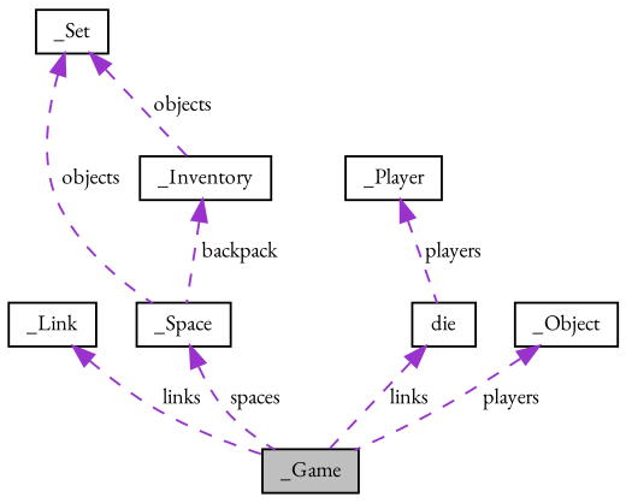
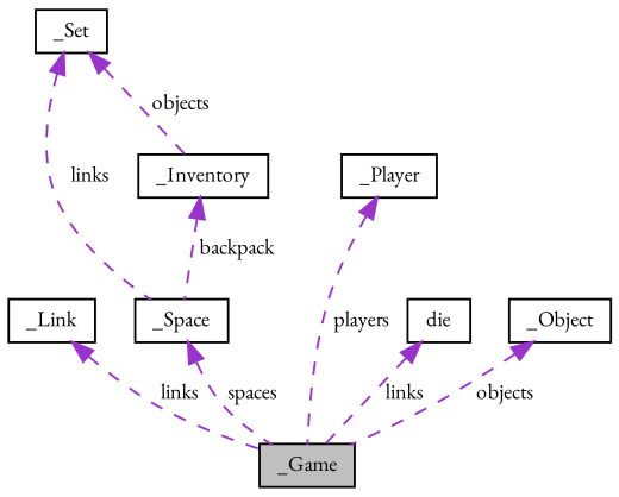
  digraph {
    fontname="EB Garamond"
    node [color=black fillcolor=white fontname="EB Garamond" fontsize=10 shape=record style=filled]
    edge [color=darkorchid3 dir=back fontname="EB Garamond" fontsize=10 labelfontname=Helvetica labelfontsize=10 style=dashed]
    n1 [fillcolor=grey75 fontcolor=black height=0.2 label=_Game width=0.4]
    n2 [height=0.2 label=_Link width=0.4]
    n3 [height=0.2 label=_Space width=0.4]
    n4 [height=0.2 label=_Set width=0.4]
    n5 [height=0.2 label=_Inventory width=0.4]
    n6 [height=0.2 label=die width=0.4]
    n7 [height=0.2 label=_Object width=0.4]
    n8 [height=0.2 label=_Player width=0.4]
    n2 -> n1 [label=" links"]
    n3 -> n1 [label=" spaces"]
-   n4 -> n3 [label=" objects"]
+   n4 -> n3 [label=" links"]
    n4 -> n5 [label=" objects"]
    n5 -> n3 [label=" backpack"]
    n6 -> n1 [label=" links"]
-   n7 -> n1 [label=" players"]
-   n8 -> n6 [label=" players"]
+   n7 -> n1 [label=" objects"]
+   n8 -> n1 [label=" players"]
  }
